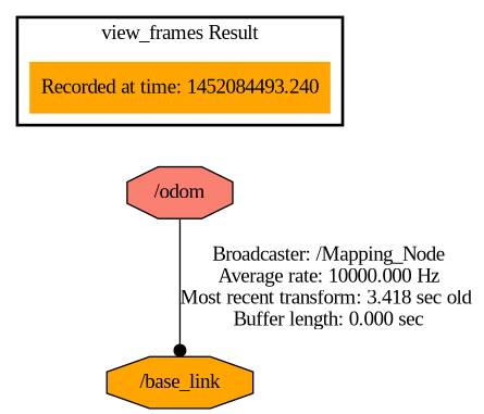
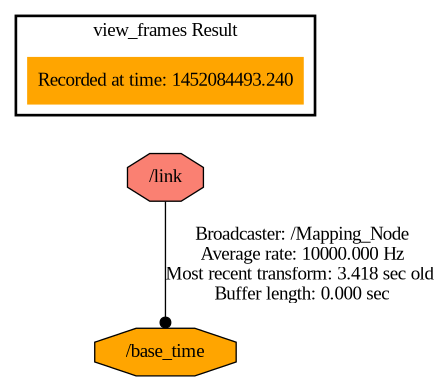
  digraph {
    fontname="Liberation Serif"
    node [fillcolor=orange fontname="Liberation Serif" shape=octagon style=filled]
    edge [fontname="Liberation Serif"]
    n1 [label="Recorded at time: 1452084493.240" shape=plaintext]
-   "/odom" [fillcolor=salmon]
-   "/base_link"
+   "/odom" [fillcolor=salmon label="/link"]
+   "/base_link" [label="/base_time"]
    subgraph cluster_1 {
      color=black
      label="view_frames Result"
      style=bold
      n1
    }
    n1 -> "/odom" [style=invis]
    "/odom" -> "/base_link" [arrowhead=dot label="Broadcaster: /Mapping_Node\nAverage rate: 10000.000 Hz\nMost recent transform: 3.418 sec old \nBuffer length: 0.000 sec\n"]
  }
